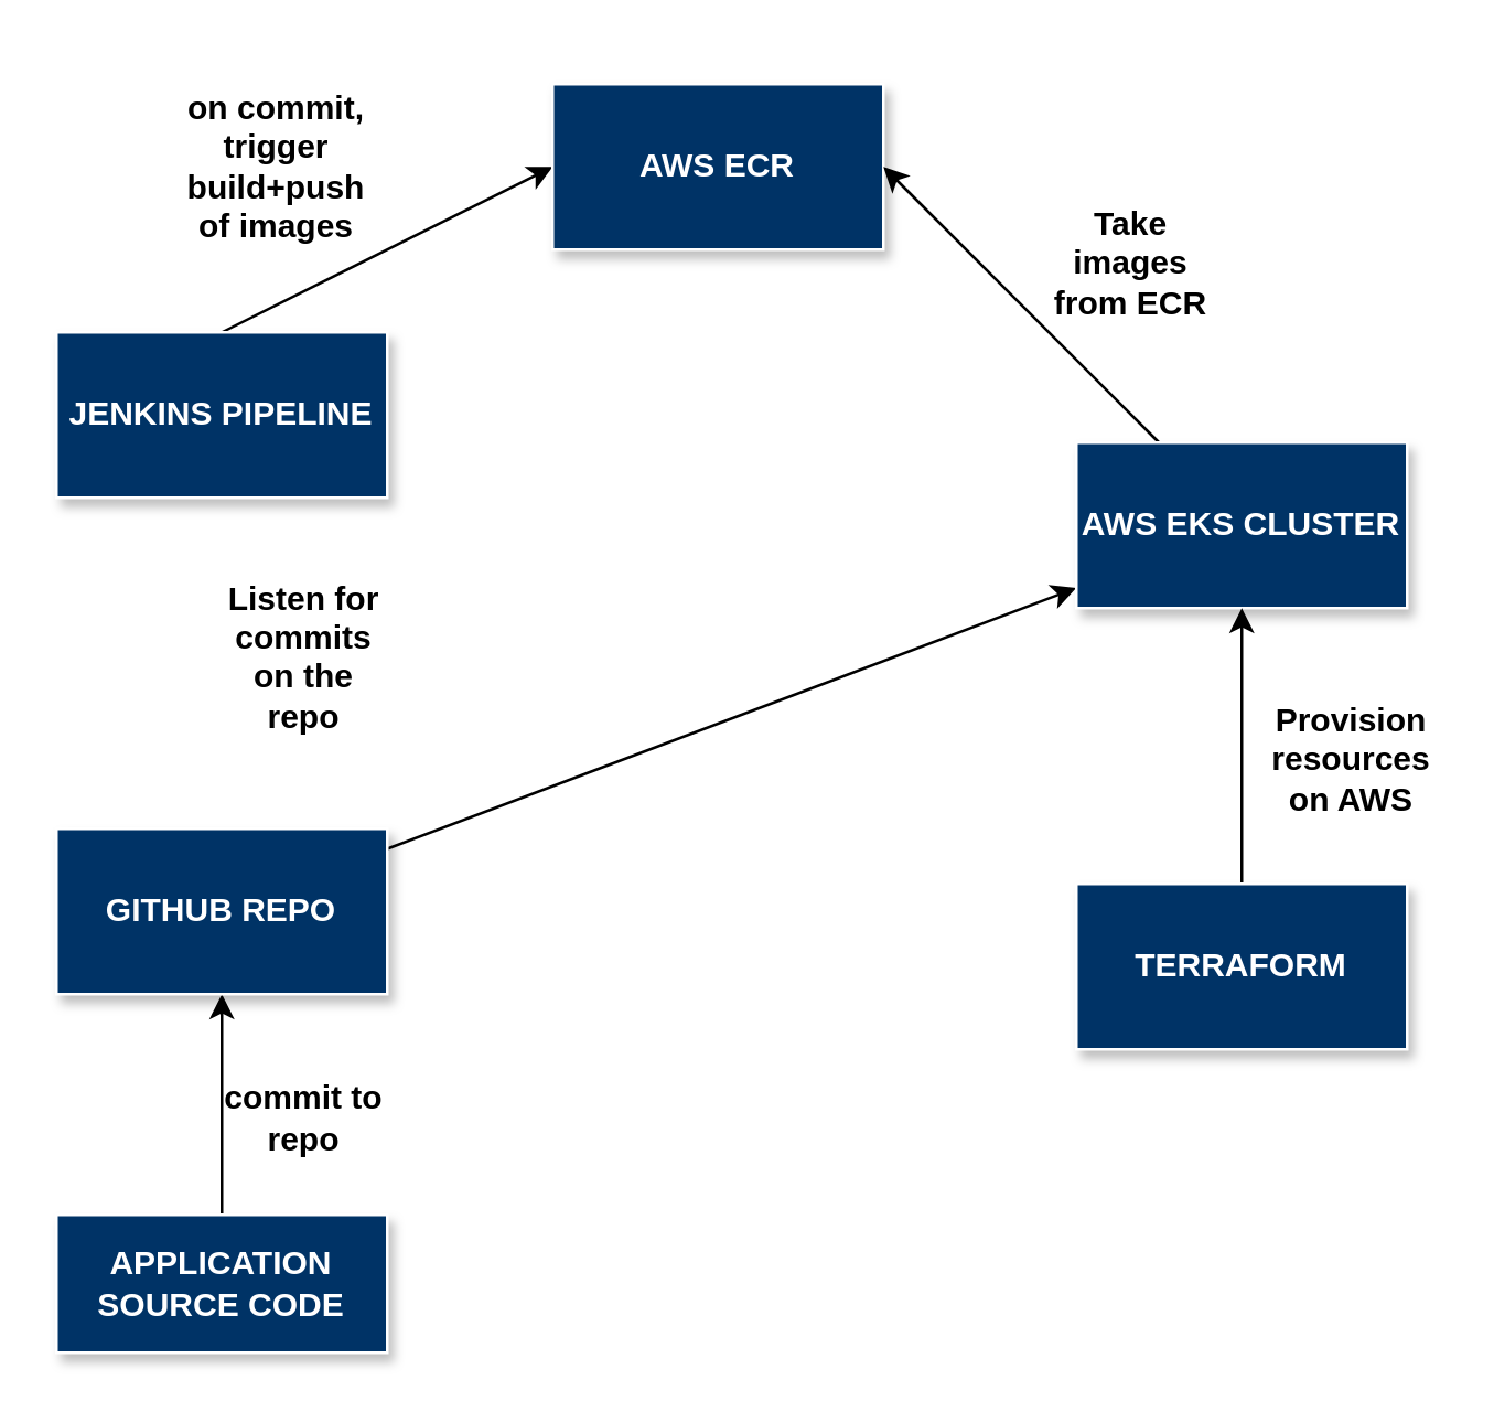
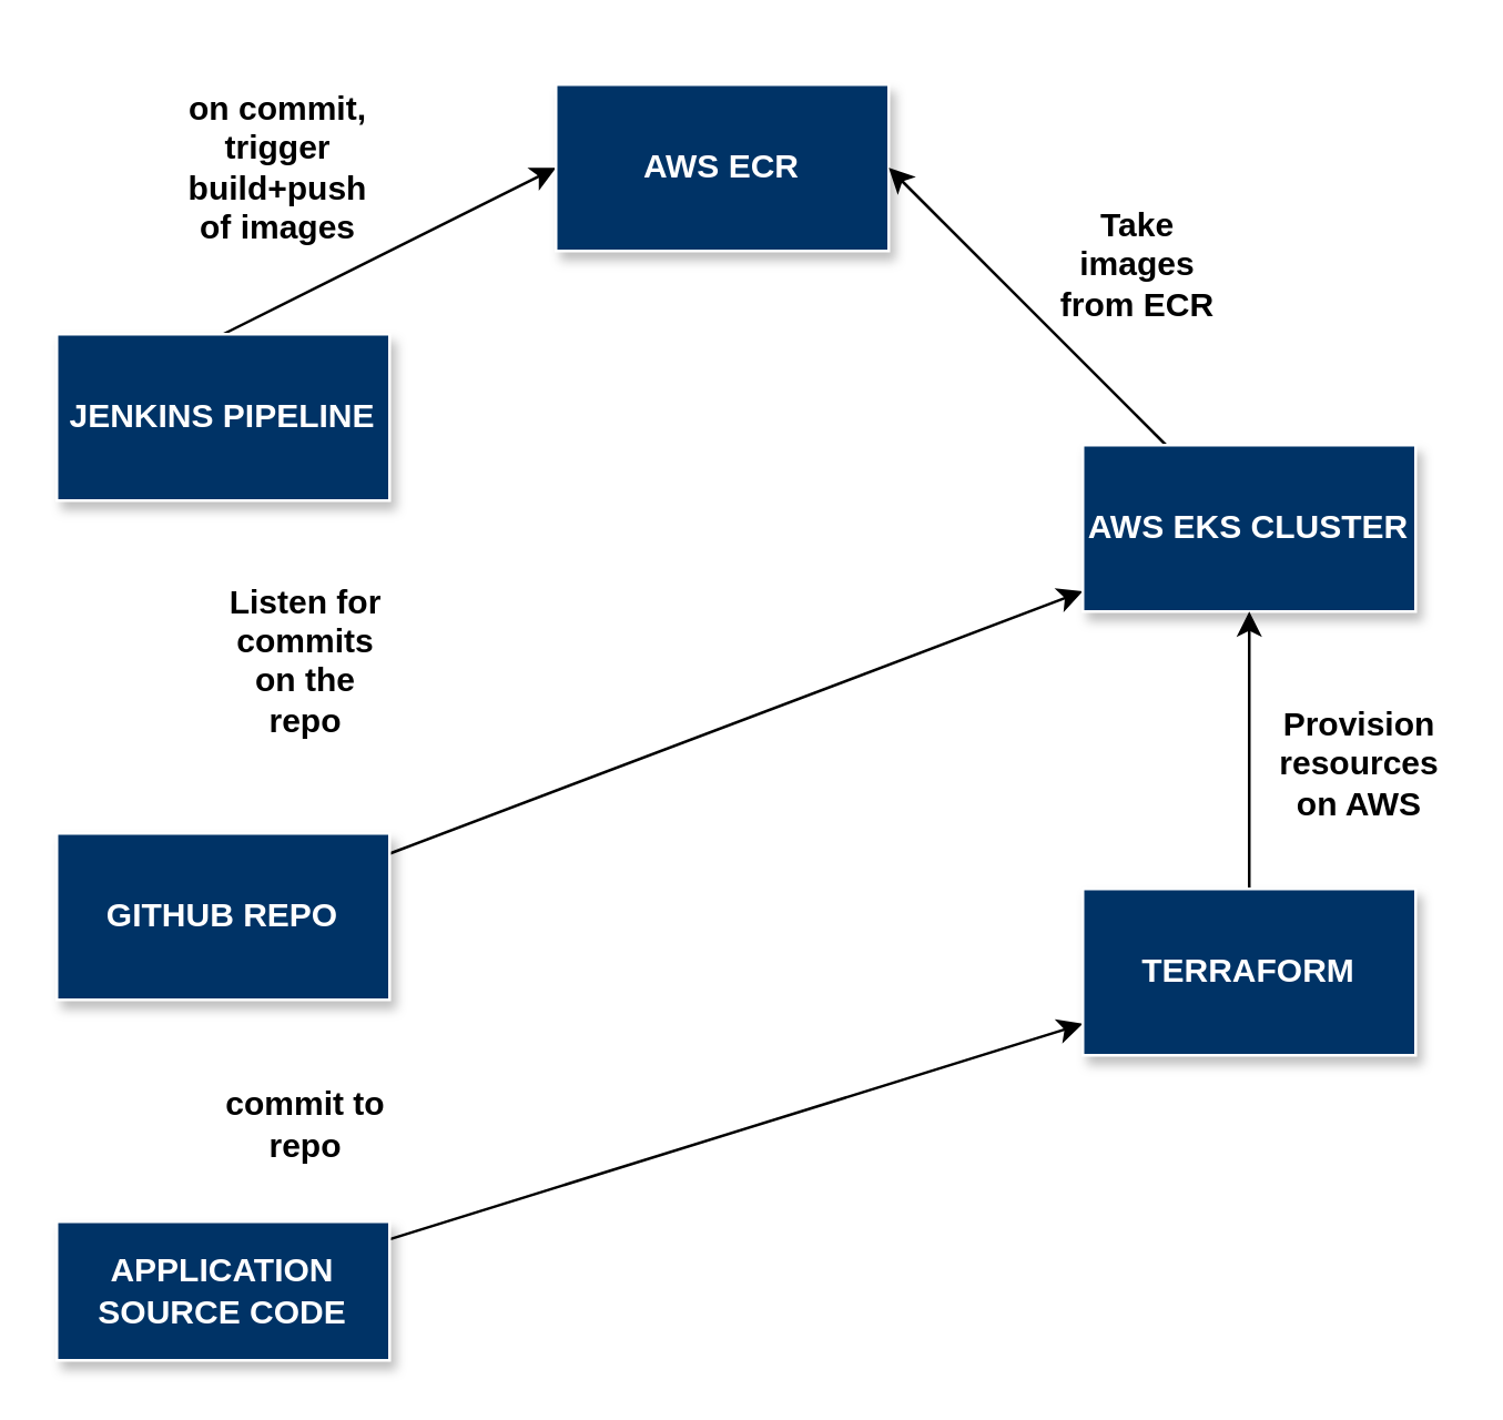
  <mxCell id="0" />
  <mxCell id="1" parent="0" />
- <mxCell id="2" style="edgeStyle=none;rounded=0;orthogonalLoop=1;jettySize=auto;html=1;entryX=0.5;entryY=1;entryDx=0;entryDy=0;" edge="1" parent="1" source="3" target="5"><mxGeometry relative="1" as="geometry" /></mxCell>
+ <mxCell id="2" style="edgeStyle=none;rounded=0;orthogonalLoop=1;jettySize=auto;html=1;" edge="1" parent="1" source="3" target="12"><mxGeometry relative="1" as="geometry" /></mxCell>
  <mxCell id="3" value="&lt;b&gt;&lt;font color=&quot;#ffffff&quot;&gt;APPLICATION SOURCE CODE&lt;/font&gt;&lt;/b&gt;" style="rounded=0;whiteSpace=wrap;html=1;fillColor=#003366;strokeColor=#FFFFFF;shadow=1;" vertex="1" parent="1"><mxGeometry x="20" y="440" width="120" height="50" as="geometry" /></mxCell>
  <mxCell id="4" style="edgeStyle=none;rounded=0;orthogonalLoop=1;jettySize=auto;html=1;" edge="1" parent="1" source="5" target="10"><mxGeometry relative="1" as="geometry" /></mxCell>
  <mxCell id="5" value="&lt;font color=&quot;#ffffff&quot;&gt;&lt;b&gt;GITHUB REPO&lt;br&gt;&lt;/b&gt;&lt;/font&gt;" style="rounded=0;whiteSpace=wrap;html=1;fillColor=#003366;strokeColor=#FFFFFF;shadow=1;" vertex="1" parent="1"><mxGeometry x="20" y="300" width="120" height="60" as="geometry" /></mxCell>
  <mxCell id="6" style="edgeStyle=none;rounded=0;orthogonalLoop=1;jettySize=auto;html=1;exitX=0.5;exitY=0;exitDx=0;exitDy=0;entryX=0;entryY=0.5;entryDx=0;entryDy=0;" edge="1" parent="1" source="7" target="8"><mxGeometry relative="1" as="geometry"><mxPoint x="80" y="60" as="targetPoint" /></mxGeometry></mxCell>
  <mxCell id="7" value="&lt;font color=&quot;#ffffff&quot;&gt;&lt;b&gt;JENKINS PIPELINE&lt;br&gt;&lt;/b&gt;&lt;/font&gt;" style="rounded=0;whiteSpace=wrap;html=1;fillColor=#003366;strokeColor=#FFFFFF;shadow=1;" vertex="1" parent="1"><mxGeometry x="20" y="120" width="120" height="60" as="geometry" /></mxCell>
  <mxCell id="8" value="&lt;font color=&quot;#ffffff&quot;&gt;&lt;b&gt;AWS ECR &lt;br&gt;&lt;/b&gt;&lt;/font&gt;" style="rounded=0;whiteSpace=wrap;html=1;fillColor=#003366;strokeColor=#FFFFFF;shadow=1;" vertex="1" parent="1"><mxGeometry x="200" y="30" width="120" height="60" as="geometry" /></mxCell>
  <mxCell id="9" style="edgeStyle=none;rounded=0;orthogonalLoop=1;jettySize=auto;html=1;entryX=1;entryY=0.5;entryDx=0;entryDy=0;" edge="1" parent="1" source="10" target="8"><mxGeometry relative="1" as="geometry" /></mxCell>
  <mxCell id="10" value="&lt;font color=&quot;#ffffff&quot;&gt;&lt;b&gt;AWS EKS CLUSTER&lt;br&gt;&lt;/b&gt;&lt;/font&gt;" style="rounded=0;whiteSpace=wrap;html=1;fillColor=#003366;strokeColor=#FFFFFF;shadow=1;" vertex="1" parent="1"><mxGeometry x="390" y="160" width="120" height="60" as="geometry" /></mxCell>
  <mxCell id="11" style="edgeStyle=none;rounded=0;orthogonalLoop=1;jettySize=auto;html=1;entryX=0.5;entryY=1;entryDx=0;entryDy=0;" edge="1" parent="1" source="12" target="10"><mxGeometry relative="1" as="geometry" /></mxCell>
  <mxCell id="12" value="&lt;font color=&quot;#ffffff&quot;&gt;&lt;b&gt;TERRAFORM&lt;/b&gt;&lt;/font&gt;" style="rounded=0;whiteSpace=wrap;html=1;fillColor=#003366;strokeColor=#FFFFFF;shadow=1;" vertex="1" parent="1"><mxGeometry x="390" y="320" width="120" height="60" as="geometry" /></mxCell>
  <mxCell id="13" value="&lt;div&gt;&lt;b&gt;commit to&lt;/b&gt;&lt;/div&gt;&lt;div&gt;&lt;b&gt;repo&lt;br&gt;&lt;/b&gt;&lt;/div&gt;" style="text;html=1;strokeColor=none;fillColor=none;align=center;verticalAlign=middle;whiteSpace=wrap;rounded=0;" vertex="1" parent="1"><mxGeometry x="80" y="390" width="60" height="30" as="geometry" /></mxCell>
  <mxCell id="14" value="&lt;b&gt;on commit, trigger build+push of images&lt;/b&gt;" style="text;html=1;strokeColor=none;fillColor=none;align=center;verticalAlign=middle;whiteSpace=wrap;rounded=0;" vertex="1" parent="1"><mxGeometry x="70" y="20" width="60" height="80" as="geometry" /></mxCell>
  <mxCell id="15" value="&lt;div&gt;&lt;b&gt;Listen for commits on the repo&lt;/b&gt;&lt;/div&gt;&lt;div&gt;&lt;b&gt;&lt;br&gt;&lt;/b&gt;&lt;/div&gt;" style="text;html=1;strokeColor=none;fillColor=none;align=center;verticalAlign=middle;whiteSpace=wrap;rounded=0;" vertex="1" parent="1"><mxGeometry x="80" y="230" width="60" height="30" as="geometry" /></mxCell>
  <mxCell id="16" value="&lt;b&gt;Take images from ECR&lt;br&gt;&lt;/b&gt;" style="text;html=1;strokeColor=none;fillColor=none;align=center;verticalAlign=middle;whiteSpace=wrap;rounded=0;" vertex="1" parent="1"><mxGeometry x="380" y="80" width="60" height="30" as="geometry" /></mxCell>
  <mxCell id="17" value="&lt;b&gt;Provision resources on AWS&lt;br&gt;&lt;/b&gt;" style="text;html=1;strokeColor=none;fillColor=none;align=center;verticalAlign=middle;whiteSpace=wrap;rounded=0;" vertex="1" parent="1"><mxGeometry x="460" y="260" width="60" height="30" as="geometry" /></mxCell>
